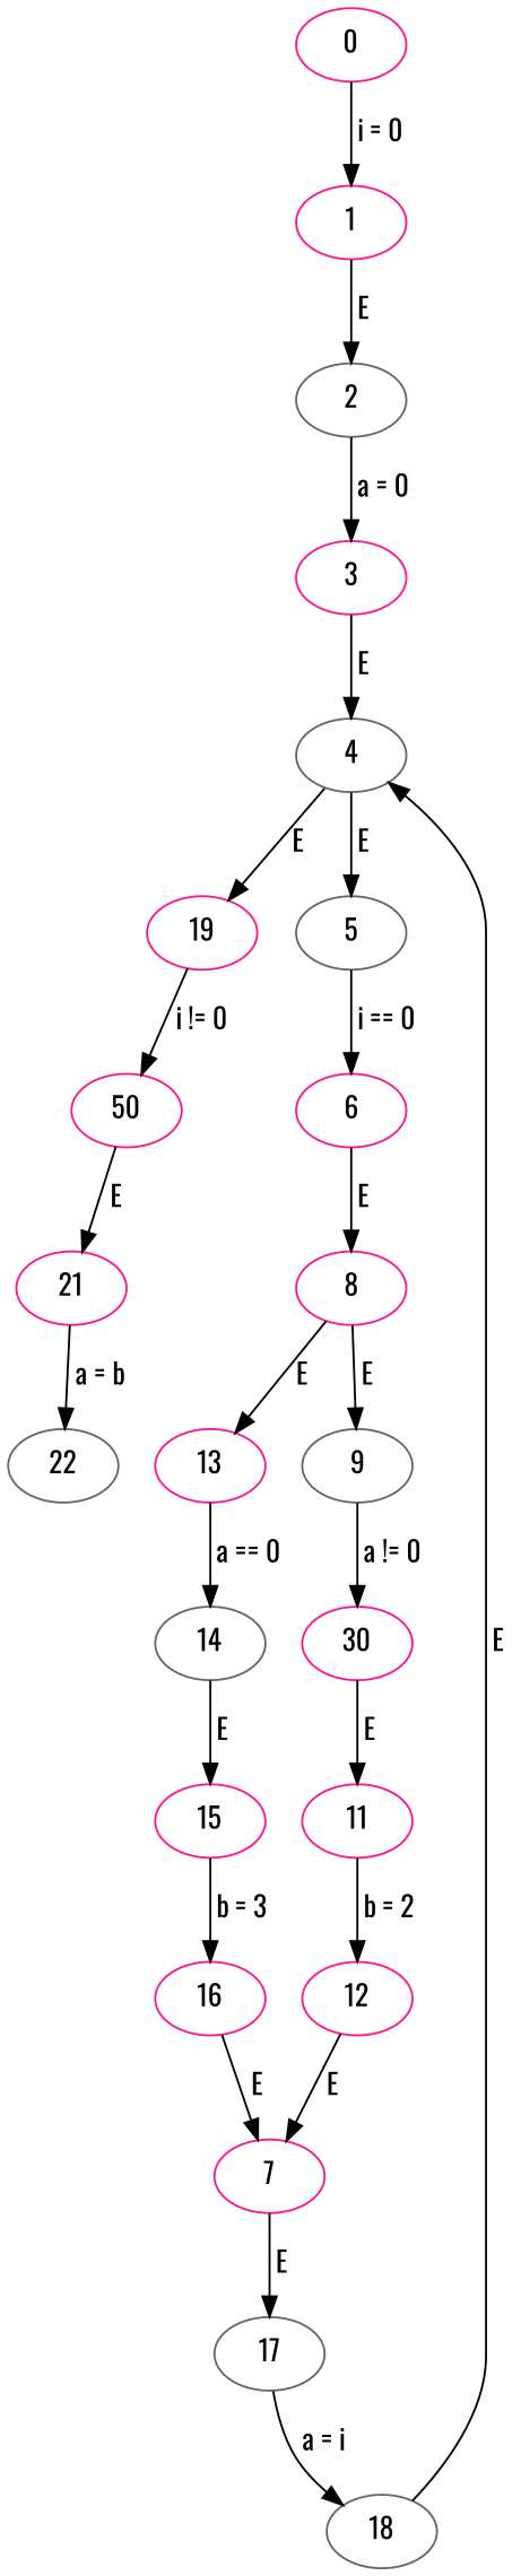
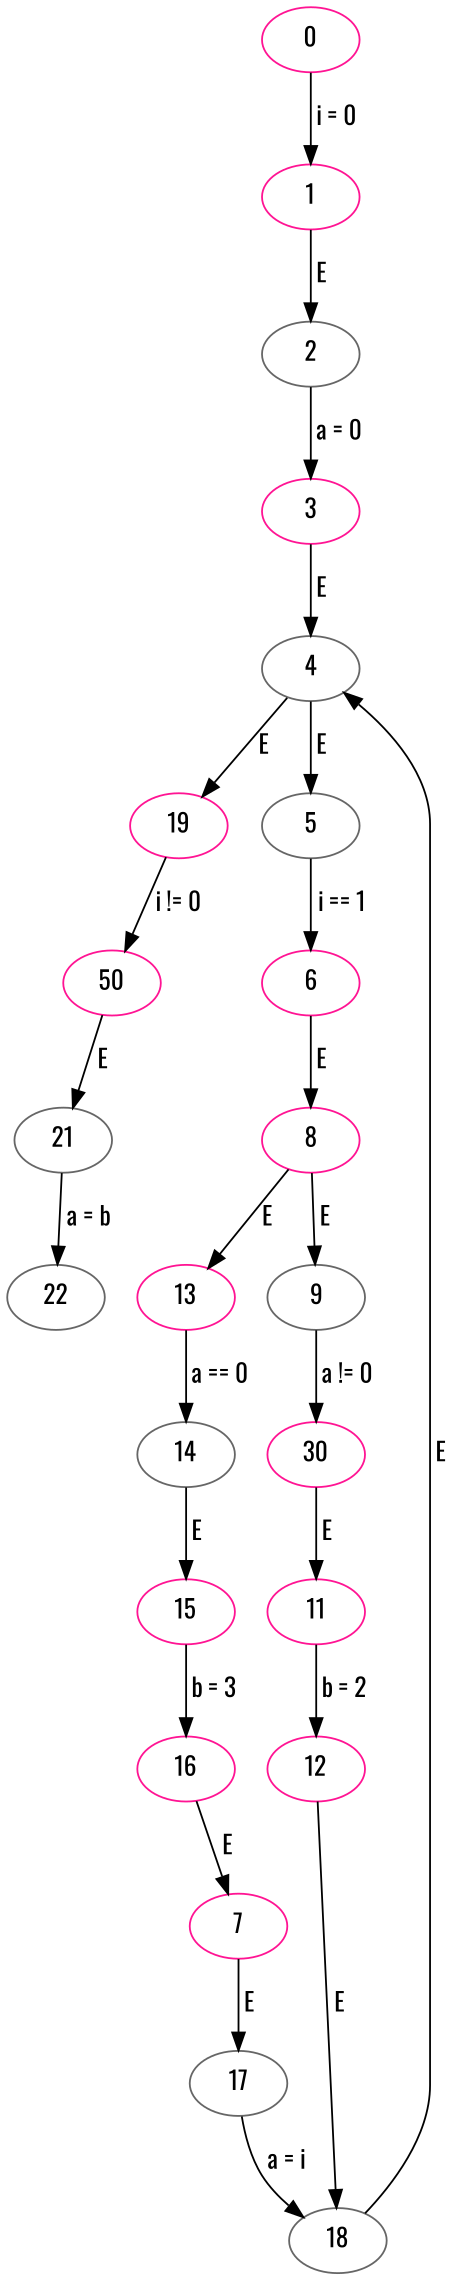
  digraph {
    fontname=Oswald
    node [color=deeppink fontname=Oswald]
    edge [fontname=Oswald]
    2 [color=gray40]
    3
    4 [color=gray40]
    19
    5 [color=gray40]
    6
    8
    13
    9 [color=gray40]
    14 [color=gray40]
    n11 [label=30]
    15
    16
    7
    n15 [label=50]
-   21
+   21 [color=gray40]
    22 [color=gray40]
    11
    12
    17 [color=gray40]
    18 [color=gray40]
    1
    0
    2 -> 3 [label=" a = 0 "]
    3 -> 4 [label=" E "]
    4 -> 19 [label=" E "]
    4 -> 5 [label=" E "]
    19 -> n15 [label=" i != 0 "]
-   5 -> 6 [label=" i == 0 "]
+   5 -> 6 [label=" i == 1 "]
    6 -> 8 [label=" E "]
    8 -> 13 [label=" E "]
    8 -> 9 [label=" E "]
    13 -> 14 [label=" a == 0 "]
    9 -> n11 [label=" a != 0 "]
    14 -> 15 [label=" E "]
    n11 -> 11 [label=" E "]
    15 -> 16 [label=" b = 3 "]
    16 -> 7 [label=" E "]
    7 -> 17 [label=" E "]
    n15 -> 21 [label=" E "]
    21 -> 22 [label=" a = b "]
    11 -> 12 [label=" b = 2 "]
-   12 -> 7 [label=" E "]
+   12 -> 18 [label=" E "]
    17 -> 18 [label=" a = i "]
    18 -> 4 [label=" E "]
    1 -> 2 [label=" E "]
    0 -> 1 [label=" i = 0 "]
  }
